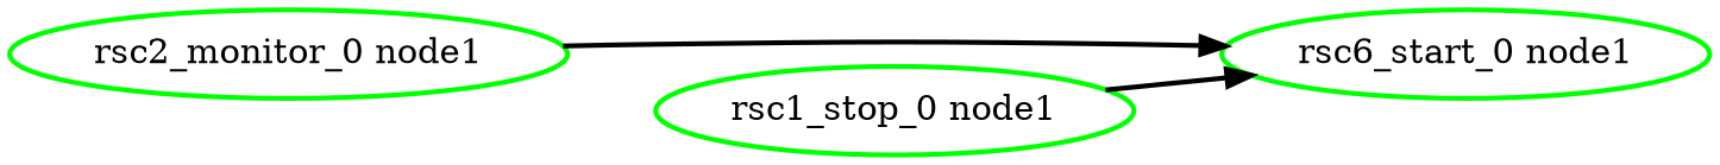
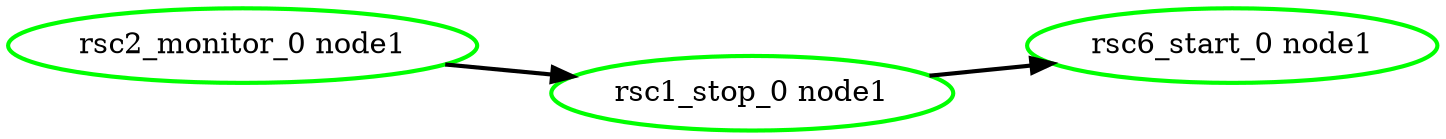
  digraph {
    rankdir=LR
    node [color=green fontcolor=black style=bold]
    edge [style=bold]
    n1 [label="rsc6_start_0 node1"]
    "rsc1_stop_0 node1"
    "rsc2_monitor_0 node1"
    "rsc1_stop_0 node1" -> n1
-   "rsc2_monitor_0 node1" -> n1
+   "rsc2_monitor_0 node1" -> "rsc1_stop_0 node1"
  }
